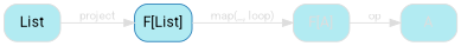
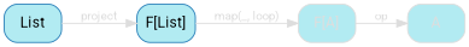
  digraph {
    rankdir=LR
    splines=false
    node [color="#2980B9" fillcolor="#b2ebf2" fontcolor="#000000" fontname="Segoe UI,Roboto,Helvetica,Arial,sans-serif" shape=rectangle style="rounded,filled"]
    edge [color="#dddddd" fontcolor="#dddddd" fontname="Segoe UI,Roboto,Helvetica,Arial,sans-serif" fontsize=11]
-   List [color="#dddddd"]
+   List
    n2 [label="F[List]"]
    n3 [color="#dddddd" fontcolor="#dddddd" label="F[A]"]
    A [color="#dddddd" fontcolor="#dddddd"]
    List -> n2 [label=project]
    n2 -> n3 [label="map(_, loop)"]
    n3 -> A [label=op]
  }
